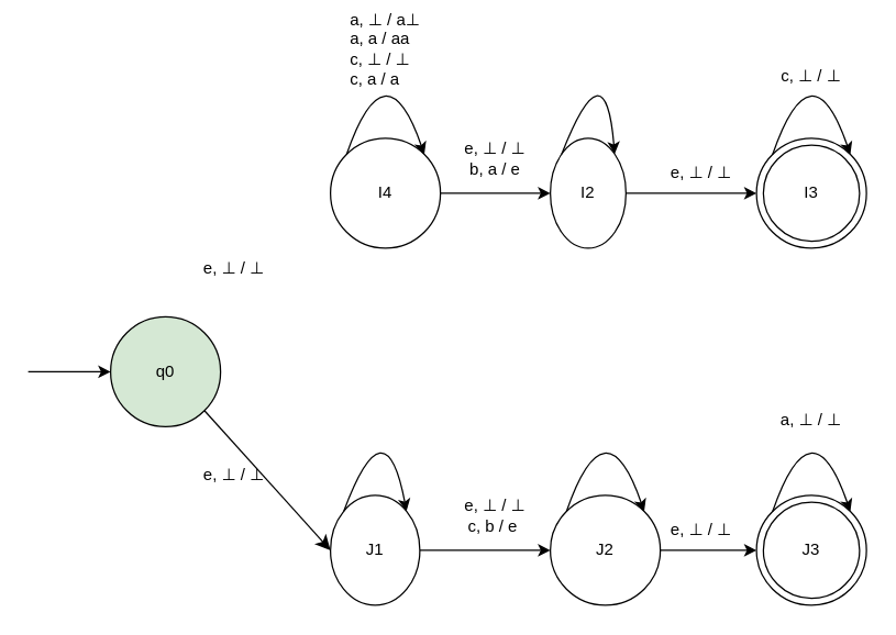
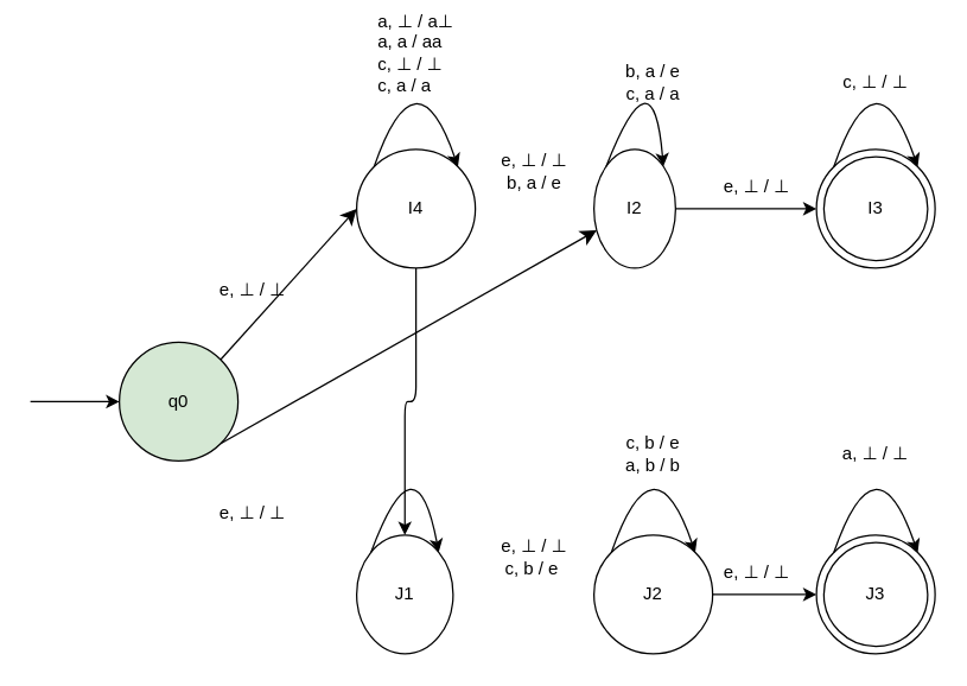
  <mxCell id="0" />
  <mxCell id="1" parent="0" />
- <mxCell id="3" style="edgeStyle=none;curved=1;rounded=1;orthogonalLoop=1;jettySize=auto;html=1;exitX=1;exitY=1;exitDx=0;exitDy=0;entryX=0;entryY=0.5;entryDx=0;entryDy=0;fontSize=12;startSize=8;endSize=8;" parent="1" source="4" target="8" edge="1"><mxGeometry relative="1" as="geometry" /></mxCell>
+ <mxCell id="2" style="edgeStyle=none;curved=1;rounded=1;orthogonalLoop=1;jettySize=auto;html=1;exitX=1;exitY=0;exitDx=0;exitDy=0;entryX=0;entryY=0.5;entryDx=0;entryDy=0;fontSize=12;startSize=8;endSize=8;" parent="1" source="4" target="6" edge="1"><mxGeometry relative="1" as="geometry" /></mxCell>
+ <mxCell id="3" style="edgeStyle=none;curved=1;rounded=1;orthogonalLoop=1;jettySize=auto;html=1;exitX=1;exitY=1;exitDx=0;exitDy=0;fontSize=12;startSize=8;endSize=8;" parent="1" source="4" target="15" edge="1"><mxGeometry relative="1" as="geometry" /></mxCell>
  <mxCell id="4" value="q0" style="ellipse;whiteSpace=wrap;html=1;aspect=fixed;rounded=1;fillColor=#d5e8d4;" parent="1" vertex="1"><mxGeometry x="80" y="230" width="80" height="80" as="geometry" /></mxCell>
- <mxCell id="5" style="edgeStyle=orthogonalEdgeStyle;rounded=1;orthogonalLoop=1;jettySize=auto;html=1;" edge="1" parent="1" source="6" target="15"><mxGeometry relative="1" as="geometry" /></mxCell>
+ <mxCell id="5" style="edgeStyle=orthogonalEdgeStyle;rounded=1;orthogonalLoop=1;jettySize=auto;html=1;" edge="1" parent="1" source="6" target="8"><mxGeometry relative="1" as="geometry" /></mxCell>
  <mxCell id="6" value="I4" style="ellipse;whiteSpace=wrap;html=1;aspect=fixed;rounded=1;" parent="1" vertex="1"><mxGeometry x="240" y="100" width="80" height="80" as="geometry" /></mxCell>
- <mxCell id="7" style="edgeStyle=orthogonalEdgeStyle;rounded=1;orthogonalLoop=1;jettySize=auto;html=1;entryX=0;entryY=0.5;entryDx=0;entryDy=0;" edge="1" parent="1" source="8" target="23"><mxGeometry relative="1" as="geometry" /></mxCell>
  <mxCell id="8" value="J1" style="ellipse;whiteSpace=wrap;html=1;aspect=fixed;rounded=1;" parent="1" vertex="1"><mxGeometry x="240" y="360" width="65" height="80" as="geometry" /></mxCell>
  <mxCell id="9" style="rounded=1;orthogonalLoop=1;jettySize=auto;html=1;exitX=0;exitY=0;exitDx=0;exitDy=0;entryX=1;entryY=0;entryDx=0;entryDy=0;curved=1;" edge="1" parent="1" source="6" target="6"><mxGeometry relative="1" as="geometry"><Array as="points"><mxPoint x="280" y="30" /></Array></mxGeometry></mxCell>
  <mxCell id="10" value="a,&amp;nbsp;&lt;span style=&quot;text-align: start;&quot;&gt;⊥ / a&lt;/span&gt;&lt;span style=&quot;text-align: start;&quot;&gt;⊥&lt;/span&gt;&lt;div&gt;&lt;div style=&quot;text-align: start;&quot;&gt;a, a / aa&lt;/div&gt;&lt;div style=&quot;text-align: start;&quot;&gt;&lt;span style=&quot;background-color: transparent; color: light-dark(rgb(0, 0, 0), rgb(255, 255, 255));&quot;&gt;c,&amp;nbsp;&lt;/span&gt;&lt;span style=&quot;background-color: transparent; color: light-dark(rgb(0, 0, 0), rgb(255, 255, 255));&quot;&gt;⊥ /&amp;nbsp;&lt;/span&gt;&lt;span style=&quot;background-color: transparent; color: light-dark(rgb(0, 0, 0), rgb(255, 255, 255));&quot;&gt;⊥&lt;/span&gt;&lt;/div&gt;&lt;div style=&quot;text-align: start;&quot;&gt;&lt;span style=&quot;background-color: transparent; color: light-dark(rgb(0, 0, 0), rgb(255, 255, 255));&quot;&gt;c, a / a&lt;/span&gt;&lt;/div&gt;&lt;/div&gt;" style="text;html=1;whiteSpace=wrap;strokeColor=none;fillColor=none;align=center;verticalAlign=middle;rounded=0;" vertex="1" parent="1"><mxGeometry x="250" y="20" width="60" height="30" as="geometry" /></mxCell>
  <mxCell id="11" value="" style="endArrow=classic;html=1;rounded=1;entryX=0;entryY=0.5;entryDx=0;entryDy=0;" edge="1" parent="1" target="4"><mxGeometry width="50" height="50" relative="1" as="geometry"><mxPoint y="270" as="sourcePoint" x="20" /><mxPoint x="50" y="260" as="targetPoint" /></mxGeometry></mxCell>
  <mxCell id="12" value="e,&amp;nbsp;&lt;span style=&quot;text-align: start;&quot;&gt;⊥ /&amp;nbsp;&lt;/span&gt;&lt;span style=&quot;text-align: start;&quot;&gt;⊥&lt;/span&gt;" style="text;html=1;whiteSpace=wrap;strokeColor=none;fillColor=none;align=center;verticalAlign=middle;rounded=0;" vertex="1" parent="1"><mxGeometry x="140" y="180" width="60" height="30" as="geometry" /></mxCell>
  <mxCell id="13" value="e,&amp;nbsp;&lt;span style=&quot;text-align: start;&quot;&gt;⊥ /&amp;nbsp;&lt;/span&gt;&lt;span style=&quot;text-align: start;&quot;&gt;⊥&lt;/span&gt;" style="text;html=1;whiteSpace=wrap;strokeColor=none;fillColor=none;align=center;verticalAlign=middle;rounded=0;" vertex="1" parent="1"><mxGeometry x="140" y="330" width="60" height="30" as="geometry" /></mxCell>
  <mxCell id="14" style="edgeStyle=orthogonalEdgeStyle;rounded=1;orthogonalLoop=1;jettySize=auto;html=1;entryX=0;entryY=0.5;entryDx=0;entryDy=0;" edge="1" parent="1" source="15" target="19"><mxGeometry relative="1" as="geometry" /></mxCell>
  <mxCell id="15" value="I2" style="ellipse;whiteSpace=wrap;html=1;aspect=fixed;rounded=1;" vertex="1" parent="1"><mxGeometry x="400" y="100" width="55" height="80" as="geometry" /></mxCell>
  <mxCell id="16" value="e,&amp;nbsp;&lt;span style=&quot;text-align: start;&quot;&gt;⊥ /&amp;nbsp;&lt;/span&gt;&lt;span style=&quot;text-align: start;&quot;&gt;⊥&lt;/span&gt;&lt;div&gt;&lt;span style=&quot;background-color: transparent; color: light-dark(rgb(0, 0, 0), rgb(255, 255, 255));&quot;&gt;b, a / e&lt;/span&gt;&lt;span style=&quot;color: light-dark(rgba(0, 0, 0, 0), rgba(237, 237, 237, 0)); font-family: monospace; font-size: 0px; text-align: start; text-wrap-mode: nowrap; background-color: transparent;&quot;&gt;%3CmxGraphModel%3E%3Croot%3E%3CmxCell%20id%3D%220%22%2F%3E%3CmxCell%20id%3D%221%22%20parent%3D%220%22%2F%3E%3CmxCell%20id%3D%222%22%20value%3D%22e%2C%26amp%3Bnbsp%3B%26lt%3Bspan%20style%3D%26quot%3Btext-align%3A%20start%3B%26quot%3B%26gt%3B%E2%8A%A5%20%2F%26amp%3Bnbsp%3B%26lt%3B%2Fspan%26gt%3B%26lt%3Bspan%20style%3D%26quot%3Btext-align%3A%20start%3B%26quot%3B%26gt%3B%E2%8A%A5%26lt%3B%2Fspan%26gt%3B%22%20style%3D%22text%3Bhtml%3D1%3BwhiteSpace%3Dwrap%3BstrokeColor%3Dnone%3BfillColor%3Dnone%3Balign%3Dcenter%3BverticalAlign%3Dmiddle%3Brounded%3D0%3B%22%20vertex%3D%221%22%20parent%3D%221%22%3E%3CmxGeometry%20x%3D%22130%22%20y%3D%22120%22%20width%3D%2260%22%20height%3D%2230%22%20as%3D%22geometry%22%2F%3E%3C%2FmxCell%3E%3C%2Froot%3E%3C%2FmxGraphModel%3E&lt;/span&gt;&lt;/div&gt;" style="text;html=1;whiteSpace=wrap;strokeColor=none;fillColor=none;align=center;verticalAlign=middle;rounded=0;" vertex="1" parent="1"><mxGeometry x="330" y="100" width="60" height="30" as="geometry" /></mxCell>
  <mxCell id="17" style="rounded=0;orthogonalLoop=1;jettySize=auto;html=1;exitX=0;exitY=0;exitDx=0;exitDy=0;entryX=1;entryY=0;entryDx=0;entryDy=0;strokeColor=default;curved=1;" edge="1" parent="1" source="15" target="15"><mxGeometry relative="1" as="geometry"><Array as="points"><mxPoint x="440" y="30" /></Array></mxGeometry></mxCell>
+ <mxCell id="18" value="&lt;div&gt;b, a / e&lt;/div&gt;&lt;div&gt;c, a / a&lt;/div&gt;" style="text;html=1;whiteSpace=wrap;strokeColor=none;fillColor=none;align=center;verticalAlign=middle;rounded=0;" vertex="1" parent="1"><mxGeometry x="410" y="40" width="60" height="30" as="geometry" /></mxCell>
  <mxCell id="19" value="I3" style="ellipse;whiteSpace=wrap;html=1;aspect=fixed;rounded=1;" vertex="1" parent="1"><mxGeometry x="550" y="100" width="80" height="80" as="geometry" /></mxCell>
  <mxCell id="20" value="e,&amp;nbsp;&lt;span style=&quot;text-align: start;&quot;&gt;⊥ /&amp;nbsp;&lt;/span&gt;&lt;span style=&quot;text-align: start;&quot;&gt;⊥&lt;/span&gt;" style="text;html=1;whiteSpace=wrap;strokeColor=none;fillColor=none;align=center;verticalAlign=middle;rounded=0;" vertex="1" parent="1"><mxGeometry x="480" y="110" width="60" height="30" as="geometry" /></mxCell>
  <mxCell id="21" style="rounded=0;orthogonalLoop=1;jettySize=auto;html=1;exitX=0;exitY=0;exitDx=0;exitDy=0;entryX=1;entryY=0;entryDx=0;entryDy=0;strokeColor=default;curved=1;" edge="1" parent="1" source="8" target="8"><mxGeometry relative="1" as="geometry"><Array as="points"><mxPoint x="280" y="290" /></Array></mxGeometry></mxCell>
  <mxCell id="22" style="edgeStyle=orthogonalEdgeStyle;rounded=1;orthogonalLoop=1;jettySize=auto;html=1;" edge="1" parent="1" source="23" target="27"><mxGeometry relative="1" as="geometry" /></mxCell>
  <mxCell id="23" value="J2" style="ellipse;whiteSpace=wrap;html=1;aspect=fixed;rounded=1;" vertex="1" parent="1"><mxGeometry x="400" y="360" width="80" height="80" as="geometry" /></mxCell>
  <mxCell id="24" style="rounded=0;orthogonalLoop=1;jettySize=auto;html=1;exitX=0;exitY=0;exitDx=0;exitDy=0;entryX=1;entryY=0;entryDx=0;entryDy=0;curved=1;" edge="1" parent="1" source="23" target="23"><mxGeometry relative="1" as="geometry"><Array as="points"><mxPoint x="440" y="290" /></Array></mxGeometry></mxCell>
  <mxCell id="25" value="e,&amp;nbsp;&lt;span style=&quot;text-align: start;&quot;&gt;⊥ /&amp;nbsp;&lt;/span&gt;&lt;span style=&quot;text-align: start;&quot;&gt;⊥&lt;/span&gt;&lt;div&gt;&lt;div&gt;c, b / e&amp;nbsp;&lt;span style=&quot;color: rgba(0, 0, 0, 0); font-family: monospace; font-size: 0px; text-align: start; text-wrap-mode: nowrap;&quot;&gt;%3CmxGraphModel%3E%3Croot%3E%3CmxCell%20id%3D%220%22%2F%3E%3CmxCell%20id%3D%221%22%20parent%3D%220%22%2F%3E%3CmxCell%20id%3D%222%22%20value%3D%22e%2C%26amp%3Bnbsp%3B%26lt%3Bspan%20style%3D%26quot%3Btext-align%3A%20start%3B%26quot%3B%26gt%3B%E2%8A%A5%20%2F%26amp%3Bnbsp%3B%26lt%3B%2Fspan%26gt%3B%26lt%3Bspan%20style%3D%26quot%3Btext-align%3A%20start%3B%26quot%3B%26gt%3B%E2%8A%A5%26lt%3B%2Fspan%26gt%3B%22%20style%3D%22text%3Bhtml%3D1%3BwhiteSpace%3Dwrap%3BstrokeColor%3Dnone%3BfillColor%3Dnone%3Balign%3Dcenter%3BverticalAlign%3Dmiddle%3Brounded%3D0%3B%22%20vertex%3D%221%22%20parent%3D%221%22%3E%3CmxGeometry%20x%3D%22130%22%20y%3D%22120%22%20width%3D%2260%22%20height%3D%2230%22%20as%3D%22geometry%22%2F%3E%3C%2FmxCell%3E%3C%2Froot%3E%3C%2FmxGraphModel%3E&lt;/span&gt;&lt;/div&gt;&lt;/div&gt;" style="text;html=1;whiteSpace=wrap;strokeColor=none;fillColor=none;align=center;verticalAlign=middle;rounded=0;" vertex="1" parent="1"><mxGeometry x="330" y="360" width="60" height="30" as="geometry" /></mxCell>
+ <mxCell id="26" value="c, b / e&lt;div&gt;a, b / b&lt;/div&gt;" style="text;html=1;whiteSpace=wrap;strokeColor=none;fillColor=none;align=center;verticalAlign=middle;rounded=0;" vertex="1" parent="1"><mxGeometry x="410" y="290" width="60" height="30" as="geometry" /></mxCell>
  <mxCell id="27" value="J3" style="ellipse;whiteSpace=wrap;html=1;aspect=fixed;rounded=1;" vertex="1" parent="1"><mxGeometry x="550" y="360" width="80" height="80" as="geometry" /></mxCell>
  <mxCell id="28" value="J3" style="ellipse;whiteSpace=wrap;html=1;aspect=fixed;rounded=1;" vertex="1" parent="1"><mxGeometry x="555" y="365" width="70" height="70" as="geometry" /></mxCell>
  <mxCell id="29" value="I3" style="ellipse;whiteSpace=wrap;html=1;aspect=fixed;rounded=1;" vertex="1" parent="1"><mxGeometry x="555" y="105" width="70" height="70" as="geometry" /></mxCell>
  <mxCell id="30" value="e,&amp;nbsp;&lt;span style=&quot;text-align: start;&quot;&gt;⊥ /&amp;nbsp;&lt;/span&gt;&lt;span style=&quot;text-align: start;&quot;&gt;⊥&lt;/span&gt;" style="text;html=1;whiteSpace=wrap;strokeColor=none;fillColor=none;align=center;verticalAlign=middle;rounded=0;" vertex="1" parent="1"><mxGeometry x="480" y="370" width="60" height="30" as="geometry" /></mxCell>
  <mxCell id="31" style="rounded=0;orthogonalLoop=1;jettySize=auto;html=1;exitX=0;exitY=0;exitDx=0;exitDy=0;entryX=1;entryY=0;entryDx=0;entryDy=0;curved=1;" edge="1" parent="1" source="19" target="19"><mxGeometry relative="1" as="geometry"><Array as="points"><mxPoint x="590" y="30" /></Array></mxGeometry></mxCell>
  <mxCell id="32" value="c,&amp;nbsp;&lt;span style=&quot;color: rgba(0, 0, 0, 0); font-family: monospace; font-size: 0px; text-align: start; text-wrap-mode: nowrap;&quot;&gt;&lt;span style=&quot;color: rgb(0, 0, 0); font-family: Helvetica; font-size: 12px; text-wrap-mode: wrap;&quot;&gt;⊥ /&amp;nbsp;&lt;/span&gt;&lt;span style=&quot;color: rgb(0, 0, 0); font-family: Helvetica; font-size: 12px; text-wrap-mode: wrap;&quot;&gt;⊥&lt;/span&gt;%3CmxGraphModel%3E%3Croot%3E%3CmxCell%20id%3D%220%22%2F%3E%3CmxCell%20id%3D%221%22%20parent%3D%220%22%2F%3E%3CmxCell%20id%3D%222%22%20value%3D%22e%2C%26amp%3Bnbsp%3B%26lt%3Bspan%20style%3D%26quot%3Btext-align%3A%20start%3B%26quot%3B%26gt%3B%E2%8A%A5%20%2F%26amp%3Bnbsp%3B%26lt%3B%2Fspan%26gt%3B%26lt%3Bspan%20style%3D%26quot%3Btext-align%3A%20start%3B%26quot%3B%26gt%3B%E2%8A%A5%26lt%3B%2Fspan%26gt%3B%22%20style%3D%22text%3Bhtml%3D1%3BwhiteSpace%3Dwrap%3BstrokeColor%3Dnone%3BfillColor%3Dnone%3Balign%3Dcenter%3BverticalAlign%3Dmiddle%3Brounded%3D0%3B%22%20vertex%3D%221%22%20parent%3D%221%22%3E%3CmxGeometry%20x%3D%22460%22%20y%3D%2240%22%20width%3D%2260%22%20height%3D%2230%22%20as%3D%22geometry%22%2F%3E%3C%2FmxCell%3E%3C%2Froot%3E%3C%2FmxGraphModel%3E&lt;/span&gt;" style="text;html=1;whiteSpace=wrap;strokeColor=none;fillColor=none;align=center;verticalAlign=middle;rounded=0;" vertex="1" parent="1"><mxGeometry x="560" y="40" width="60" height="30" as="geometry" /></mxCell>
  <mxCell id="33" style="rounded=0;orthogonalLoop=1;jettySize=auto;html=1;exitX=0;exitY=0;exitDx=0;exitDy=0;entryX=1;entryY=0;entryDx=0;entryDy=0;curved=1;" edge="1" parent="1" source="27" target="27"><mxGeometry relative="1" as="geometry"><Array as="points"><mxPoint x="590" y="290" /></Array></mxGeometry></mxCell>
  <mxCell id="34" value="a,&amp;nbsp;&lt;span style=&quot;color: rgba(0, 0, 0, 0); font-family: monospace; font-size: 0px; text-align: start; text-wrap-mode: nowrap;&quot;&gt;&lt;span style=&quot;color: rgb(0, 0, 0); font-family: Helvetica; font-size: 12px; text-wrap-mode: wrap;&quot;&gt;⊥ /&amp;nbsp;&lt;/span&gt;&lt;span style=&quot;color: rgb(0, 0, 0); font-family: Helvetica; font-size: 12px; text-wrap-mode: wrap;&quot;&gt;⊥&lt;/span&gt;%3CmxGraphModel%3E%3Croot%3E%3CmxCell%20id%3D%220%22%2F%3E%3CmxCell%20id%3D%221%22%20parent%3D%220%22%2F%3E%3CmxCell%20id%3D%222%22%20value%3D%22e%2C%26amp%3Bnbsp%3B%26lt%3Bspan%20style%3D%26quot%3Btext-align%3A%20start%3B%26quot%3B%26gt%3B%E2%8A%A5%20%2F%26amp%3Bnbsp%3B%26lt%3B%2Fspan%26gt%3B%26lt%3Bspan%20style%3D%26quot%3Btext-align%3A%20start%3B%26quot%3B%26gt%3B%E2%8A%A5%26lt%3B%2Fspan%26gt%3B%22%20style%3D%22text%3Bhtml%3D1%3BwhiteSpace%3Dwrap%3BstrokeColor%3Dnone%3BfillColor%3Dnone%3Balign%3Dcenter%3BverticalAlign%3Dmiddle%3Brounded%3D0%3B%22%20vertex%3D%221%22%20parent%3D%221%22%3E%3CmxGeometry%20x%3D%22460%22%20y%3D%2240%22%20width%3D%2260%22%20height%3D%2230%22%20as%3D%22geometry%22%2F%3E%3C%2FmxCell%3E%3C%2Froot%3E%3C%2FmxGraphModel%3E&lt;/span&gt;" style="text;html=1;whiteSpace=wrap;strokeColor=none;fillColor=none;align=center;verticalAlign=middle;rounded=0;" vertex="1" parent="1"><mxGeometry x="560" y="290" width="60" height="30" as="geometry" /></mxCell>
